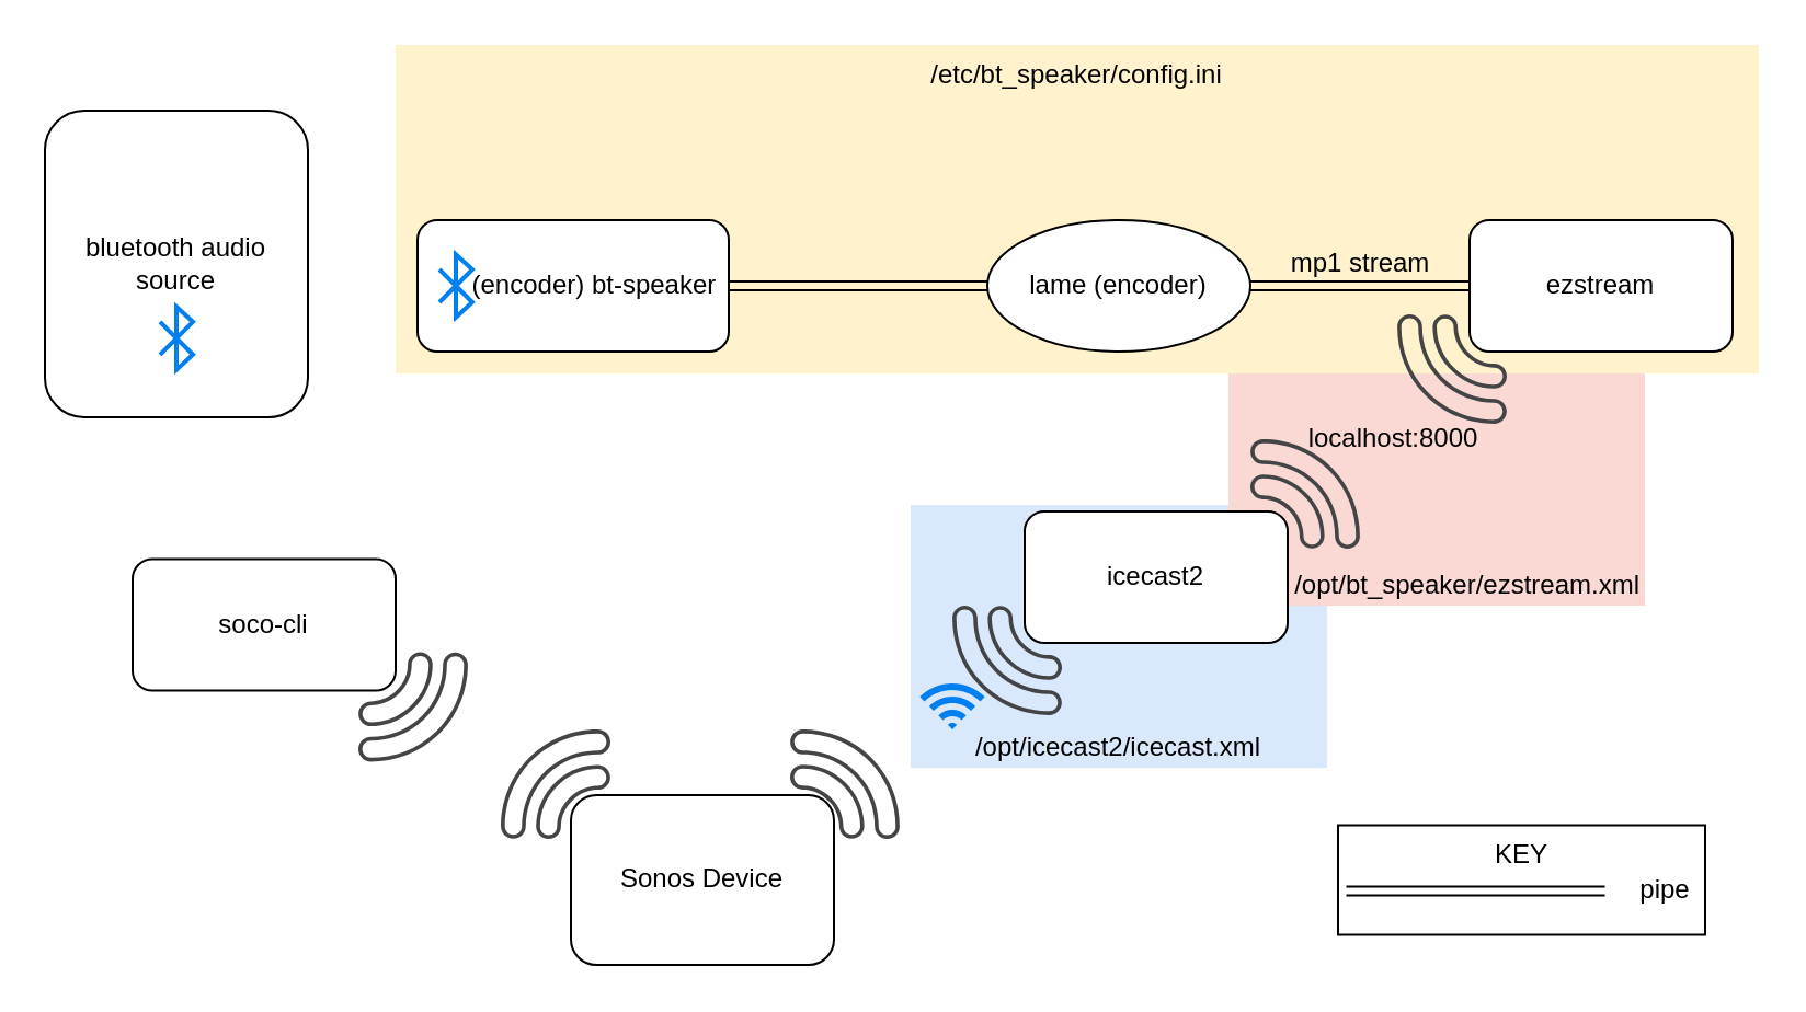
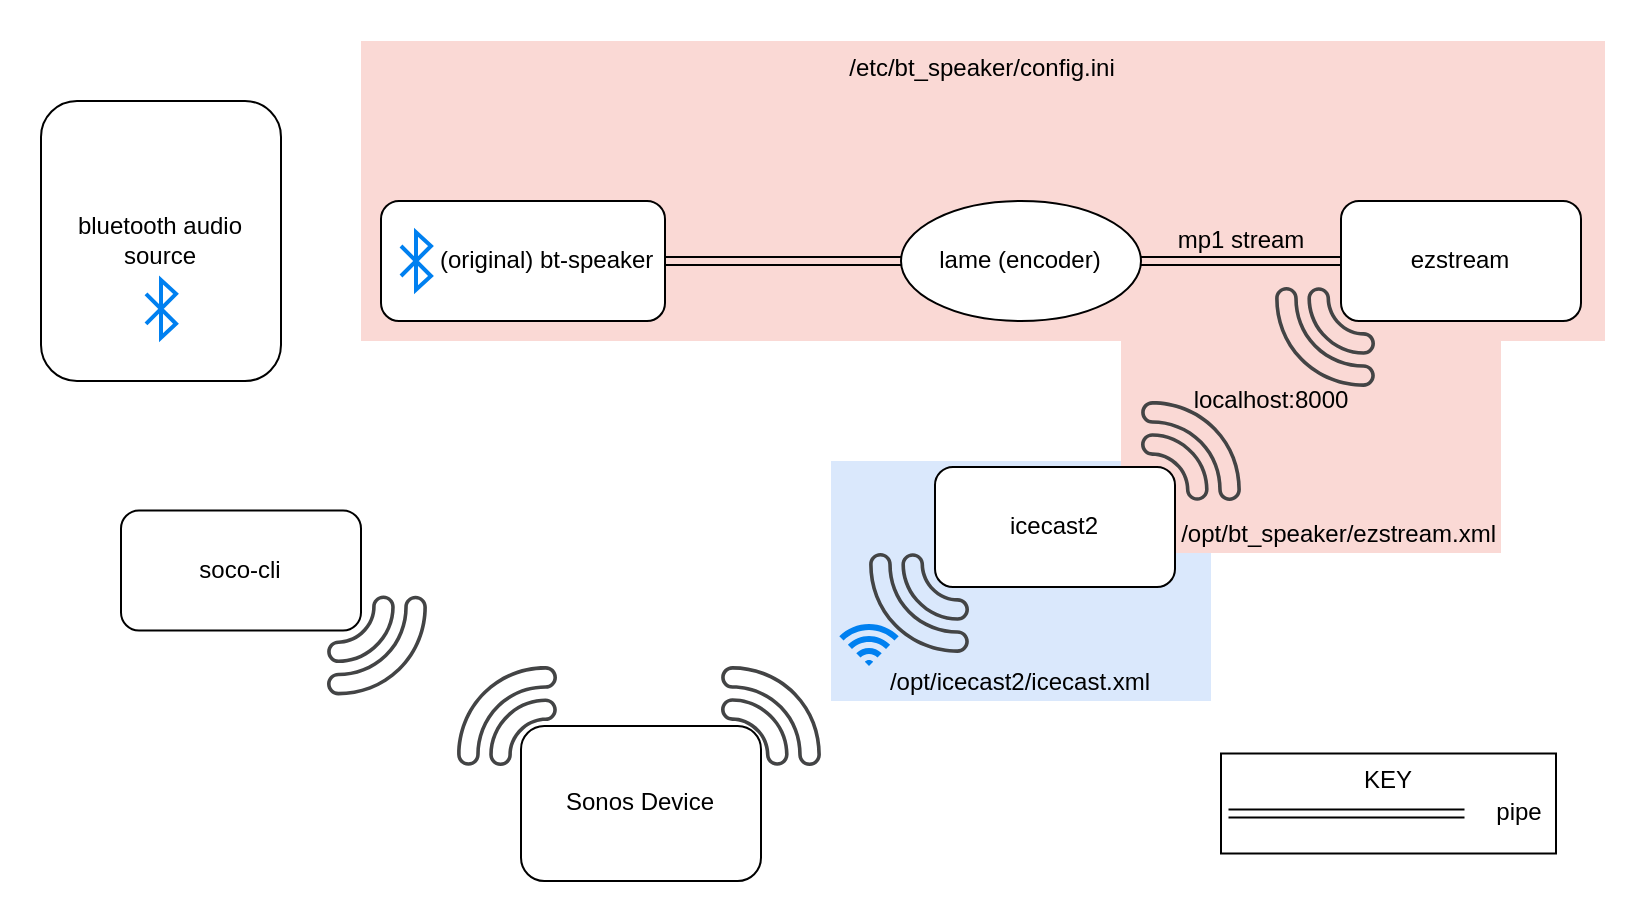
  <mxCell id="0" />
  <mxCell id="1" parent="0" />
  <mxCell id="2" value="" style="pointerEvents=1;shadow=0;dashed=0;html=1;strokeColor=none;fillColor=#434445;aspect=fixed;labelPosition=center;verticalLabelPosition=bottom;verticalAlign=top;align=center;outlineConnect=0;shape=mxgraph.vvd.wi_fi;direction=north;" vertex="1" parent="1"><mxGeometry x="228" y="332.5" width="50" height="50" as="geometry" /></mxCell>
  <mxCell id="3" value="" style="pointerEvents=1;shadow=0;dashed=0;html=1;strokeColor=none;fillColor=#434445;aspect=fixed;labelPosition=center;verticalLabelPosition=bottom;verticalAlign=top;align=center;outlineConnect=0;shape=mxgraph.vvd.wi_fi;direction=south;" vertex="1" parent="1"><mxGeometry x="163" y="297.25" width="50" height="50" as="geometry" /></mxCell>
  <mxCell id="4" value="/opt/icecast2/icecast.xml" style="rounded=0;whiteSpace=wrap;html=1;verticalAlign=bottom;align=center;fillColor=#dae8fc;strokeColor=none;" vertex="1" parent="1"><mxGeometry x="415" y="230" width="190" height="120" as="geometry" /></mxCell>
  <mxCell id="5" value="/opt/bt_speaker/ezstream.xml" style="rounded=0;whiteSpace=wrap;html=1;verticalAlign=bottom;align=right;fillColor=#fad9d5;strokeColor=none;" vertex="1" parent="1"><mxGeometry x="560" y="170" width="190" height="106" as="geometry" /></mxCell>
- <mxCell id="6" value="/etc/bt_speaker/config.ini" style="rounded=0;whiteSpace=wrap;html=1;verticalAlign=top;fillColor=#fff2cc;strokeColor=none;" vertex="1" parent="1"><mxGeometry x="180" y="20" width="622" height="150" as="geometry" /></mxCell>
+ <mxCell id="6" value="/etc/bt_speaker/config.ini" style="rounded=0;whiteSpace=wrap;html=1;verticalAlign=top;fillColor=#fad9d5;strokeColor=none;" vertex="1" parent="1"><mxGeometry x="180" y="20" width="622" height="150" as="geometry" /></mxCell>
  <mxCell id="7" value="" style="pointerEvents=1;shadow=0;dashed=0;html=1;strokeColor=none;fillColor=#434445;aspect=fixed;labelPosition=center;verticalLabelPosition=bottom;verticalAlign=top;align=center;outlineConnect=0;shape=mxgraph.vvd.wi_fi;" vertex="1" parent="1"><mxGeometry x="570" y="200" width="50" height="50" as="geometry" /></mxCell>
  <mxCell id="8" value="" style="pointerEvents=1;shadow=0;dashed=0;html=1;strokeColor=none;fillColor=#434445;aspect=fixed;labelPosition=center;verticalLabelPosition=bottom;verticalAlign=top;align=center;outlineConnect=0;shape=mxgraph.vvd.wi_fi;direction=west;" vertex="1" parent="1"><mxGeometry x="637" y="143" width="50" height="50" as="geometry" /></mxCell>
  <mxCell id="9" style="edgeStyle=orthogonalEdgeStyle;rounded=0;orthogonalLoop=1;jettySize=auto;html=1;exitX=1;exitY=0.5;exitDx=0;exitDy=0;entryX=0;entryY=0.5;entryDx=0;entryDy=0;shape=link;" edge="1" parent="1" source="29" target="10"><mxGeometry relative="1" as="geometry" /></mxCell>
  <mxCell id="10" value="lame (encoder)" style="ellipse;whiteSpace=wrap;html=1;" vertex="1" parent="1"><mxGeometry x="450" y="100" width="120" height="60" as="geometry" /></mxCell>
  <mxCell id="11" style="edgeStyle=orthogonalEdgeStyle;rounded=0;orthogonalLoop=1;jettySize=auto;html=1;exitX=1;exitY=0.5;exitDx=0;exitDy=0;entryX=0;entryY=0.5;entryDx=0;entryDy=0;shape=link;" edge="1" parent="1" source="10" target="12"><mxGeometry relative="1" as="geometry"><mxPoint x="590" y="140" as="sourcePoint" /><mxPoint x="708" y="140" as="targetPoint" /></mxGeometry></mxCell>
  <mxCell id="12" value="ezstream" style="rounded=1;whiteSpace=wrap;html=1;" vertex="1" parent="1"><mxGeometry x="670" y="100" width="120" height="60" as="geometry" /></mxCell>
  <mxCell id="13" value="mp1 stream" style="text;html=1;align=center;verticalAlign=middle;resizable=0;points=[];autosize=1;" vertex="1" parent="1"><mxGeometry x="580" y="110" width="80" height="20" as="geometry" /></mxCell>
  <mxCell id="14" value="" style="pointerEvents=1;shadow=0;dashed=0;html=1;strokeColor=none;fillColor=#434445;aspect=fixed;labelPosition=center;verticalLabelPosition=bottom;verticalAlign=top;align=center;outlineConnect=0;shape=mxgraph.vvd.wi_fi;" vertex="1" parent="1"><mxGeometry x="360" y="332.5" width="50" height="50" as="geometry" /></mxCell>
  <mxCell id="15" value="" style="pointerEvents=1;shadow=0;dashed=0;html=1;strokeColor=none;fillColor=#434445;aspect=fixed;labelPosition=center;verticalLabelPosition=bottom;verticalAlign=top;align=center;outlineConnect=0;shape=mxgraph.vvd.wi_fi;direction=west;" vertex="1" parent="1"><mxGeometry x="434" y="276" width="50" height="50" as="geometry" /></mxCell>
  <mxCell id="16" value="" style="html=1;verticalLabelPosition=bottom;align=center;labelBackgroundColor=#ffffff;verticalAlign=top;strokeWidth=2;shadow=0;dashed=0;shape=mxgraph.ios7.icons.wifi;pointerEvents=1;fillColor=#0080F0;strokeColor=none;" vertex="1" parent="1"><mxGeometry x="419.15" y="311.5" width="29.7" height="21" as="geometry" /></mxCell>
  <mxCell id="17" value="localhost:8000" style="text;html=1;align=center;verticalAlign=middle;resizable=0;points=[];autosize=1;" vertex="1" parent="1"><mxGeometry x="590" y="190" width="90" height="20" as="geometry" /></mxCell>
  <mxCell id="18" value="icecast2" style="rounded=1;whiteSpace=wrap;html=1;" vertex="1" parent="1"><mxGeometry x="467" y="233" width="120" height="60" as="geometry" /></mxCell>
  <mxCell id="19" value="" style="group" vertex="1" connectable="0" parent="1"><mxGeometry x="610" y="376.25" width="168.75" height="50" as="geometry" /></mxCell>
  <mxCell id="20" style="edgeStyle=orthogonalEdgeStyle;rounded=0;orthogonalLoop=1;jettySize=auto;html=1;exitX=1;exitY=0.5;exitDx=0;exitDy=0;entryX=0;entryY=0.5;entryDx=0;entryDy=0;shape=link;" edge="1" parent="19"><mxGeometry relative="1" as="geometry"><mxPoint x="3.75" y="30" as="sourcePoint" /><mxPoint x="121.75" y="30" as="targetPoint" /></mxGeometry></mxCell>
  <mxCell id="21" value="pipe" style="text;html=1;align=center;verticalAlign=middle;resizable=0;points=[];autosize=1;" vertex="1" parent="19"><mxGeometry x="128.75" y="20" width="40" height="20" as="geometry" /></mxCell>
  <mxCell id="22" value="KEY&lt;br&gt;" style="rounded=0;whiteSpace=wrap;html=1;gradientColor=none;align=center;fillColor=none;verticalAlign=top;" vertex="1" parent="19"><mxGeometry width="167.5" height="50" as="geometry" /></mxCell>
  <mxCell id="23" value="Sonos Device" style="rounded=1;whiteSpace=wrap;html=1;" vertex="1" parent="1"><mxGeometry x="260" y="362.5" width="120" height="77.5" as="geometry" /></mxCell>
  <mxCell id="24" value="soco-cli" style="rounded=1;whiteSpace=wrap;html=1;" vertex="1" parent="1"><mxGeometry x="60" y="254.75" width="120" height="60" as="geometry" /></mxCell>
  <mxCell id="25" value="" style="group" vertex="1" connectable="0" parent="1"><mxGeometry x="20" y="50" width="120" height="140" as="geometry" /></mxCell>
  <mxCell id="26" value="bluetooth audio source" style="rounded=1;whiteSpace=wrap;html=1;" vertex="1" parent="25"><mxGeometry width="120" height="140" as="geometry" /></mxCell>
  <mxCell id="27" value="" style="html=1;verticalLabelPosition=bottom;align=center;labelBackgroundColor=#ffffff;verticalAlign=top;strokeWidth=2;strokeColor=#0080F0;shadow=0;dashed=0;shape=mxgraph.ios7.icons.bluetooth;pointerEvents=1" vertex="1" parent="25"><mxGeometry x="52.5" y="89.5" width="15" height="28.8" as="geometry" /></mxCell>
  <mxCell id="28" value="" style="group" vertex="1" connectable="0" parent="1"><mxGeometry x="190" y="100" width="142" height="60" as="geometry" /></mxCell>
- <mxCell id="29" value="(encoder) bt-speaker&amp;nbsp;" style="rounded=1;whiteSpace=wrap;html=1;align=right;" vertex="1" parent="28"><mxGeometry width="142" height="60" as="geometry" /></mxCell>
+ <mxCell id="29" value="(original) bt-speaker&amp;nbsp;" style="rounded=1;whiteSpace=wrap;html=1;align=right;" vertex="1" parent="28"><mxGeometry width="142" height="60" as="geometry" /></mxCell>
  <mxCell id="30" value="" style="html=1;verticalLabelPosition=bottom;align=center;labelBackgroundColor=#ffffff;verticalAlign=top;strokeWidth=2;strokeColor=#0080F0;shadow=0;dashed=0;shape=mxgraph.ios7.icons.bluetooth;pointerEvents=1" vertex="1" parent="28"><mxGeometry x="10" y="15.6" width="15" height="28.8" as="geometry" /></mxCell>
